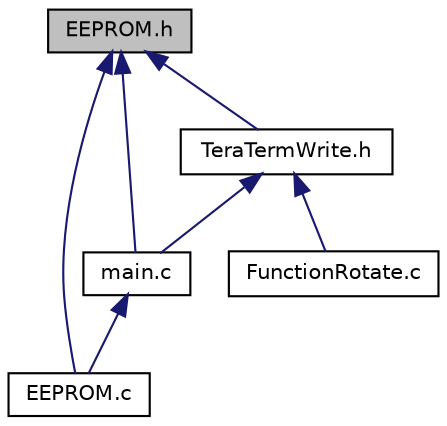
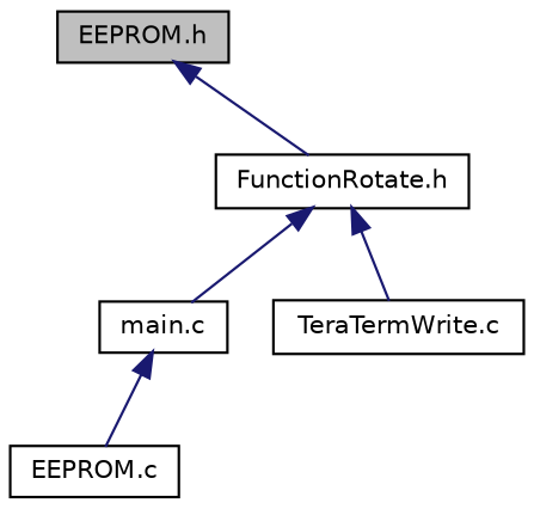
  digraph {
    node [color=black fillcolor=white fontname=Helvetica fontsize=10 shape=record style=filled]
    edge [color=midnightblue dir=back fontname=Helvetica fontsize=10 labelfontname=Helvetica labelfontsize=10 style=solid]
    n1 [fillcolor=grey75 fontcolor=black height=0.2 label="EEPROM.h" width=0.4]
    n2 [height=0.2 label="EEPROM.c" width=0.4]
-   n3 [height=0.2 label="TeraTermWrite.h" width=0.4]
+   n3 [height=0.2 label="FunctionRotate.h" width=0.4]
    n4 [height=0.2 label="main.c" width=0.4]
-   n5 [height=0.2 label="FunctionRotate.c" width=0.4]
-   n1 -> n2
+   n5 [height=0.2 label="TeraTermWrite.c" width=0.4]
    n1 -> n3
-   n1 -> n4
    n3 -> n4
    n3 -> n5
    n4 -> n2
  }
